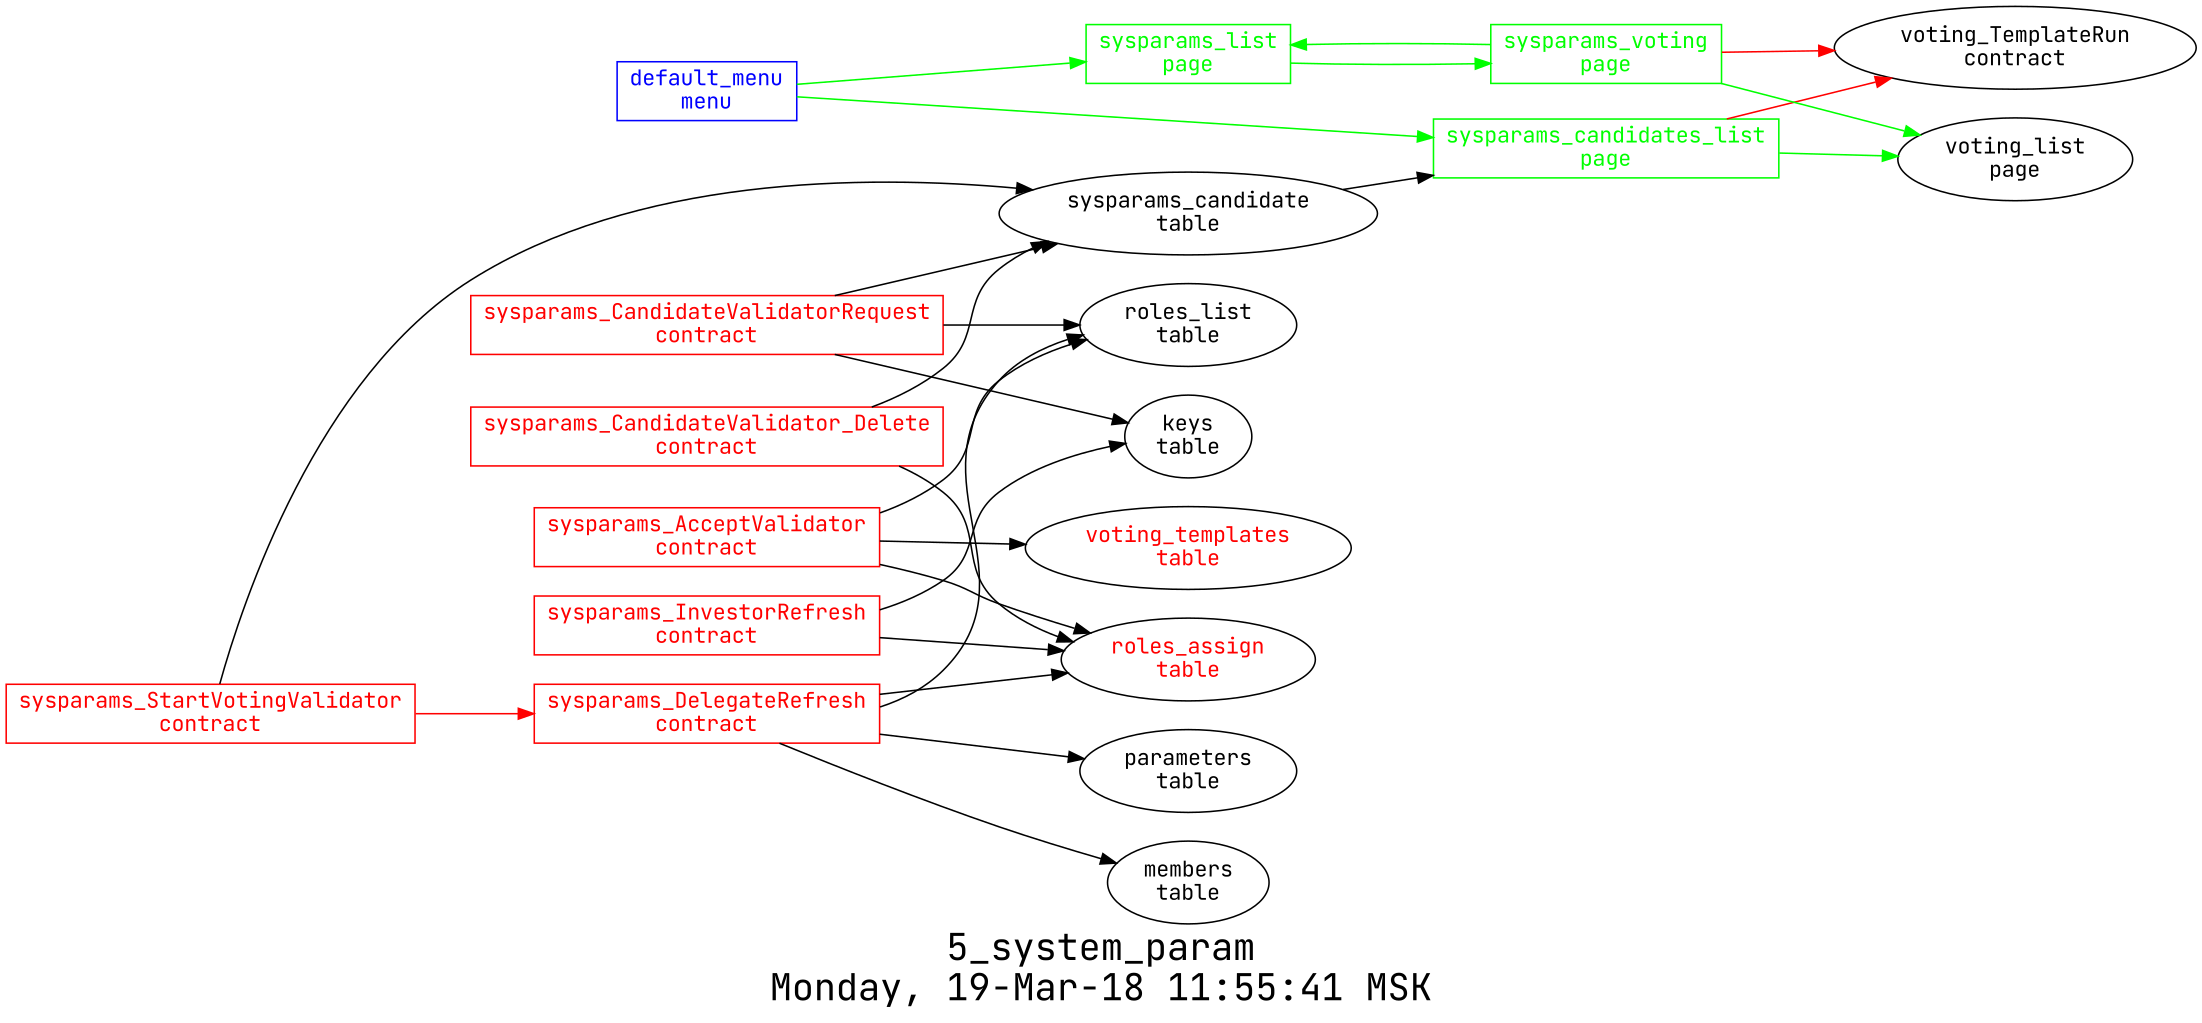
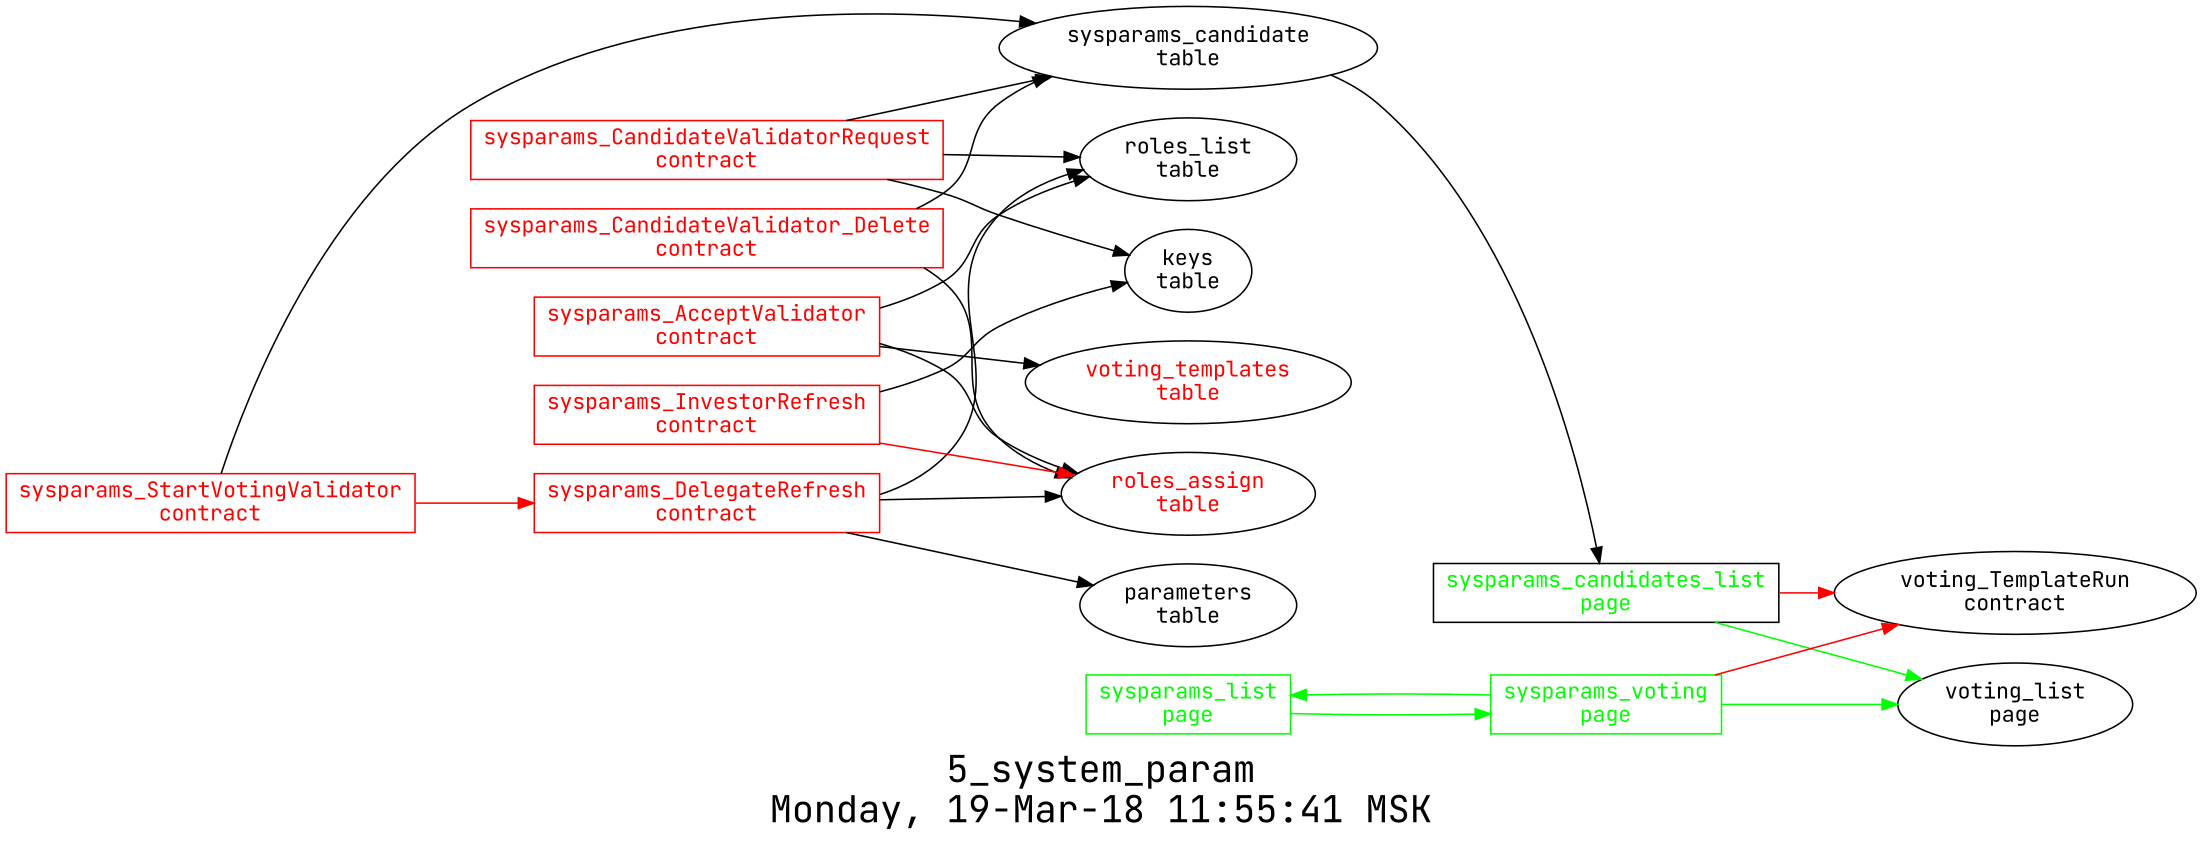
  digraph {
    fontname="JetBrains Mono"
    fontsize=24
    label="5_system_param\nMonday, 19-Mar-18 11:55:41 MSK"
    nojustify=true
    ordering=out
    rankdir=LR
    node [fontcolor=red fontname="JetBrains Mono" shape=record]
    edge [fontname="JetBrains Mono"]
-   "default_menu\nmenu" [color=blue fontcolor=blue group=menus]
    "sysparams_list\npage" [color=green fontcolor=green group=pages]
-   "sysparams_candidates_list\npage" [color=green fontcolor=green group=pages]
+   "sysparams_candidates_list\npage" [color=black fontcolor=green group=pages]
    "sysparams_voting\npage" [color=green fontcolor=green group=pages]
    "voting_TemplateRun\ncontract" [fontcolor="" shape=""]
    "voting_list\npage" [fontcolor="" shape=""]
    "sysparams_CandidateValidatorRequest\ncontract" [color=red group=contracts]
    "sysparams_candidate\ntable" [group=tables fontcolor="" shape=""]
    "roles_list\ntable" [fontcolor="" shape=""]
    "keys\ntable" [fontcolor="" shape=""]
    "sysparams_AcceptValidator\ncontract" [color=red group=contracts]
    "voting_templates\ntable" [shape=""]
    "roles_assign\ntable" [shape=""]
    "sysparams_CandidateValidator_Delete\ncontract" [color=red group=contracts]
    "sysparams_DelegateRefresh\ncontract" [color=red group=contracts]
    "parameters\ntable" [fontcolor="" shape=""]
-   "members\ntable" [fontcolor="" shape=""]
    "sysparams_InvestorRefresh\ncontract" [color=red group=contracts]
    "sysparams_StartVotingValidator\ncontract" [color=red group=contracts]
-   "default_menu\nmenu" -> "sysparams_list\npage" [color=green]
-   "default_menu\nmenu" -> "sysparams_candidates_list\npage" [color=green]
    "sysparams_list\npage" -> "sysparams_voting\npage" [color=green]
    "sysparams_candidates_list\npage" -> "voting_TemplateRun\ncontract" [color=red]
    "sysparams_candidates_list\npage" -> "voting_list\npage" [color=green]
    "sysparams_voting\npage" -> "sysparams_list\npage" [color=green]
    "sysparams_voting\npage" -> "voting_TemplateRun\ncontract" [color=red]
    "sysparams_voting\npage" -> "voting_list\npage" [color=green]
    "sysparams_CandidateValidatorRequest\ncontract" -> "sysparams_candidate\ntable"
    "sysparams_CandidateValidatorRequest\ncontract" -> "roles_list\ntable"
    "sysparams_CandidateValidatorRequest\ncontract" -> "keys\ntable"
    "sysparams_candidate\ntable" -> "sysparams_candidates_list\npage"
    "sysparams_AcceptValidator\ncontract" -> "roles_list\ntable"
    "sysparams_AcceptValidator\ncontract" -> "voting_templates\ntable"
    "sysparams_AcceptValidator\ncontract" -> "roles_assign\ntable"
    "sysparams_CandidateValidator_Delete\ncontract" -> "sysparams_candidate\ntable"
    "sysparams_CandidateValidator_Delete\ncontract" -> "roles_assign\ntable"
    "sysparams_DelegateRefresh\ncontract" -> "roles_list\ntable"
    "sysparams_DelegateRefresh\ncontract" -> "roles_assign\ntable"
    "sysparams_DelegateRefresh\ncontract" -> "parameters\ntable"
-   "sysparams_DelegateRefresh\ncontract" -> "members\ntable"
    "sysparams_InvestorRefresh\ncontract" -> "keys\ntable"
-   "sysparams_InvestorRefresh\ncontract" -> "roles_assign\ntable"
+   "sysparams_InvestorRefresh\ncontract" -> "roles_assign\ntable" [color=red]
    "sysparams_StartVotingValidator\ncontract" -> "sysparams_candidate\ntable"
    "sysparams_StartVotingValidator\ncontract" -> "sysparams_DelegateRefresh\ncontract" [color=red]
  }
